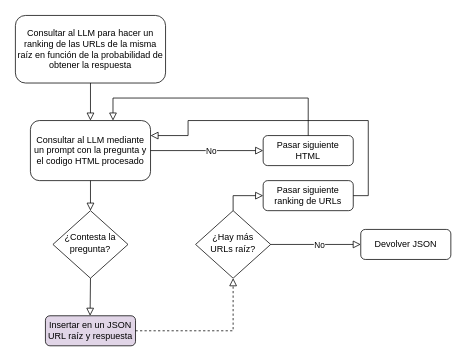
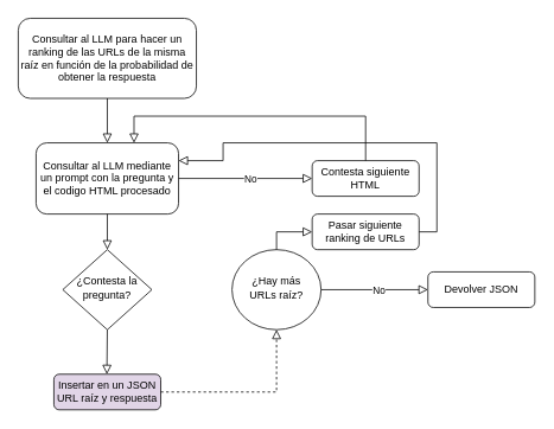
  <mxCell id="0" />
  <mxCell id="1" parent="0" />
  <mxCell id="2" value="" style="rounded=0;html=1;jettySize=auto;orthogonalLoop=1;fontSize=11;endArrow=block;endFill=0;endSize=8;strokeWidth=1;shadow=0;labelBackgroundColor=none;edgeStyle=orthogonalEdgeStyle;entryX=0.5;entryY=0;entryDx=0;entryDy=0;" parent="1" source="3" target="5" edge="1"><mxGeometry relative="1" as="geometry"><mxPoint x="120" y="160" as="targetPoint" /></mxGeometry></mxCell>
  <mxCell id="3" value="Consultar al LLM para hacer un ranking de las URLs de la misma raíz en función de la probabilidad de obtener la respuesta" style="rounded=1;whiteSpace=wrap;html=1;fontSize=12;glass=0;strokeWidth=1;shadow=0;" parent="1" vertex="1"><mxGeometry x="20" y="20" width="200" height="90" as="geometry" /></mxCell>
  <mxCell id="4" value="Insertar en un JSON URL raíz y respuesta" style="rounded=1;whiteSpace=wrap;html=1;fontSize=12;glass=0;strokeWidth=1;shadow=0;fillColor=#e1d5e7;" parent="1" vertex="1"><mxGeometry x="60" y="420" width="120" height="40" as="geometry" /></mxCell>
  <mxCell id="5" value="Consultar al LLM mediante un prompt con la pregunta y el codigo HTML procesado" style="rounded=1;whiteSpace=wrap;html=1;fontSize=12;glass=0;strokeWidth=1;shadow=0;" vertex="1" parent="1"><mxGeometry x="40" y="160" width="160" height="80" as="geometry" /></mxCell>
  <mxCell id="6" value="" style="rounded=0;html=1;jettySize=auto;orthogonalLoop=1;fontSize=11;endArrow=block;endFill=0;endSize=8;strokeWidth=1;shadow=0;labelBackgroundColor=none;edgeStyle=orthogonalEdgeStyle;exitX=1;exitY=0.5;exitDx=0;exitDy=0;entryX=0;entryY=0.5;entryDx=0;entryDy=0;" edge="1" parent="1" source="5" target="8"><mxGeometry relative="1" as="geometry"><mxPoint x="170" y="205" as="sourcePoint" /><mxPoint x="260" y="190" as="targetPoint" /><Array as="points" /></mxGeometry></mxCell>
  <mxCell id="7" value="No" style="edgeLabel;html=1;align=center;verticalAlign=middle;resizable=0;points=[];" vertex="1" connectable="0" parent="6"><mxGeometry x="0.073" relative="1" as="geometry"><mxPoint as="offset" /></mxGeometry></mxCell>
- <mxCell id="8" value="Pasar siguiente HTML" style="rounded=1;whiteSpace=wrap;html=1;fontSize=12;glass=0;strokeWidth=1;shadow=0;" vertex="1" parent="1"><mxGeometry x="350" y="180" width="120" height="40" as="geometry" /></mxCell>
- <mxCell id="9" value="¿Hay más &lt;br&gt;URLs raíz?" style="rhombus;whiteSpace=wrap;html=1;shadow=0;fontFamily=Helvetica;fontSize=12;align=center;strokeWidth=1;spacing=6;spacingTop=-4;" vertex="1" parent="1"><mxGeometry x="260" y="280" width="100" height="90" as="geometry" /></mxCell>
+ <mxCell id="8" value="Contesta siguiente HTML" style="rounded=1;whiteSpace=wrap;html=1;fontSize=12;glass=0;strokeWidth=1;shadow=0;" vertex="1" parent="1"><mxGeometry x="350" y="180" width="120" height="40" as="geometry" /></mxCell>
+ <mxCell id="9" value="¿Hay más &lt;br&gt;URLs raíz?" style="ellipse;whiteSpace=wrap;html=1;shadow=0;fontFamily=Helvetica;fontSize=12;align=center;strokeWidth=1;spacing=6;spacingTop=-4;" vertex="1" parent="1"><mxGeometry x="260" y="280" width="100" height="90" as="geometry" /></mxCell>
  <mxCell id="10" value="" style="rounded=0;html=1;jettySize=auto;orthogonalLoop=1;fontSize=11;endArrow=block;endFill=0;endSize=8;strokeWidth=1;shadow=0;labelBackgroundColor=none;edgeStyle=orthogonalEdgeStyle;exitX=0.5;exitY=1;exitDx=0;exitDy=0;entryX=0.5;entryY=0;entryDx=0;entryDy=0;entryPerimeter=0;" edge="1" parent="1" source="5" target="15"><mxGeometry relative="1" as="geometry"><mxPoint x="240" y="360" as="sourcePoint" /><mxPoint x="120" y="295" as="targetPoint" /></mxGeometry></mxCell>
  <mxCell id="11" value="" style="rounded=0;html=1;jettySize=auto;orthogonalLoop=1;fontSize=11;endArrow=block;endFill=0;endSize=8;strokeWidth=1;shadow=0;labelBackgroundColor=none;edgeStyle=orthogonalEdgeStyle;exitX=1;exitY=0.5;exitDx=0;exitDy=0;entryX=0.5;entryY=1;entryDx=0;entryDy=0;dashed=1;" edge="1" parent="1" source="4" target="9"><mxGeometry relative="1" as="geometry"><mxPoint x="310" y="360" as="sourcePoint" /><mxPoint x="310" y="430" as="targetPoint" /></mxGeometry></mxCell>
  <mxCell id="12" value="" style="rounded=0;html=1;jettySize=auto;orthogonalLoop=1;fontSize=11;endArrow=block;endFill=0;endSize=8;strokeWidth=1;shadow=0;labelBackgroundColor=none;edgeStyle=orthogonalEdgeStyle;exitX=1;exitY=0.5;exitDx=0;exitDy=0;entryX=0;entryY=0.5;entryDx=0;entryDy=0;" edge="1" parent="1" target="14" source="9"><mxGeometry relative="1" as="geometry"><mxPoint x="370" y="325" as="sourcePoint" /><mxPoint x="510" y="320" as="targetPoint" /><Array as="points" /></mxGeometry></mxCell>
  <mxCell id="13" value="No" style="edgeLabel;html=1;align=center;verticalAlign=middle;resizable=0;points=[];" vertex="1" connectable="0" parent="12"><mxGeometry x="0.073" relative="1" as="geometry"><mxPoint as="offset" /></mxGeometry></mxCell>
  <mxCell id="14" value="Devolver JSON" style="rounded=1;whiteSpace=wrap;html=1;fontSize=12;glass=0;strokeWidth=1;shadow=0;" vertex="1" parent="1"><mxGeometry x="480" y="305" width="120" height="40" as="geometry" /></mxCell>
  <mxCell id="15" value="¿Contesta la pregunta?" style="rhombus;whiteSpace=wrap;html=1;shadow=0;fontFamily=Helvetica;fontSize=12;align=center;strokeWidth=1;spacing=6;spacingTop=-4;" vertex="1" parent="1"><mxGeometry x="70" y="280" width="100" height="90" as="geometry" /></mxCell>
  <mxCell id="16" value="" style="rounded=0;html=1;jettySize=auto;orthogonalLoop=1;fontSize=11;endArrow=block;endFill=0;endSize=8;strokeWidth=1;shadow=0;labelBackgroundColor=none;edgeStyle=orthogonalEdgeStyle;exitX=0.5;exitY=1;exitDx=0;exitDy=0;entryX=0.5;entryY=0;entryDx=0;entryDy=0;entryPerimeter=0;" edge="1" parent="1" source="15"><mxGeometry relative="1" as="geometry"><mxPoint x="119.5" y="380" as="sourcePoint" /><mxPoint x="119.5" y="420" as="targetPoint" /></mxGeometry></mxCell>
  <mxCell id="17" value="" style="rounded=0;html=1;jettySize=auto;orthogonalLoop=1;fontSize=11;endArrow=block;endFill=0;endSize=8;strokeWidth=1;shadow=0;labelBackgroundColor=none;edgeStyle=orthogonalEdgeStyle;exitX=0.5;exitY=0;exitDx=0;exitDy=0;" edge="1" parent="1" source="8"><mxGeometry relative="1" as="geometry"><mxPoint x="360.5" y="150" as="sourcePoint" /><mxPoint x="150" y="160" as="targetPoint" /><Array as="points"><mxPoint x="410" y="130" /><mxPoint x="150" y="130" /></Array></mxGeometry></mxCell>
  <mxCell id="18" value="Pasar siguiente ranking de URLs" style="rounded=1;whiteSpace=wrap;html=1;fontSize=12;glass=0;strokeWidth=1;shadow=0;" vertex="1" parent="1"><mxGeometry x="350" y="240" width="120" height="40" as="geometry" /></mxCell>
  <mxCell id="19" value="" style="rounded=0;html=1;jettySize=auto;orthogonalLoop=1;fontSize=11;endArrow=block;endFill=0;endSize=8;strokeWidth=1;shadow=0;labelBackgroundColor=none;edgeStyle=orthogonalEdgeStyle;exitX=0.5;exitY=0;exitDx=0;exitDy=0;entryX=0;entryY=0.5;entryDx=0;entryDy=0;" edge="1" parent="1" source="9" target="18"><mxGeometry relative="1" as="geometry"><mxPoint x="180.5" y="370" as="sourcePoint" /><mxPoint x="180" y="420" as="targetPoint" /></mxGeometry></mxCell>
  <mxCell id="20" value="" style="rounded=0;html=1;jettySize=auto;orthogonalLoop=1;fontSize=11;endArrow=block;endFill=0;endSize=8;strokeWidth=1;shadow=0;labelBackgroundColor=none;edgeStyle=orthogonalEdgeStyle;exitX=1;exitY=0.5;exitDx=0;exitDy=0;" edge="1" parent="1" source="18"><mxGeometry relative="1" as="geometry"><mxPoint x="660" y="260" as="sourcePoint" /><mxPoint x="200" y="180" as="targetPoint" /><Array as="points"><mxPoint x="490" y="260" /><mxPoint x="490" y="160" /><mxPoint x="250" y="160" /><mxPoint x="250" y="180" /></Array></mxGeometry></mxCell>
